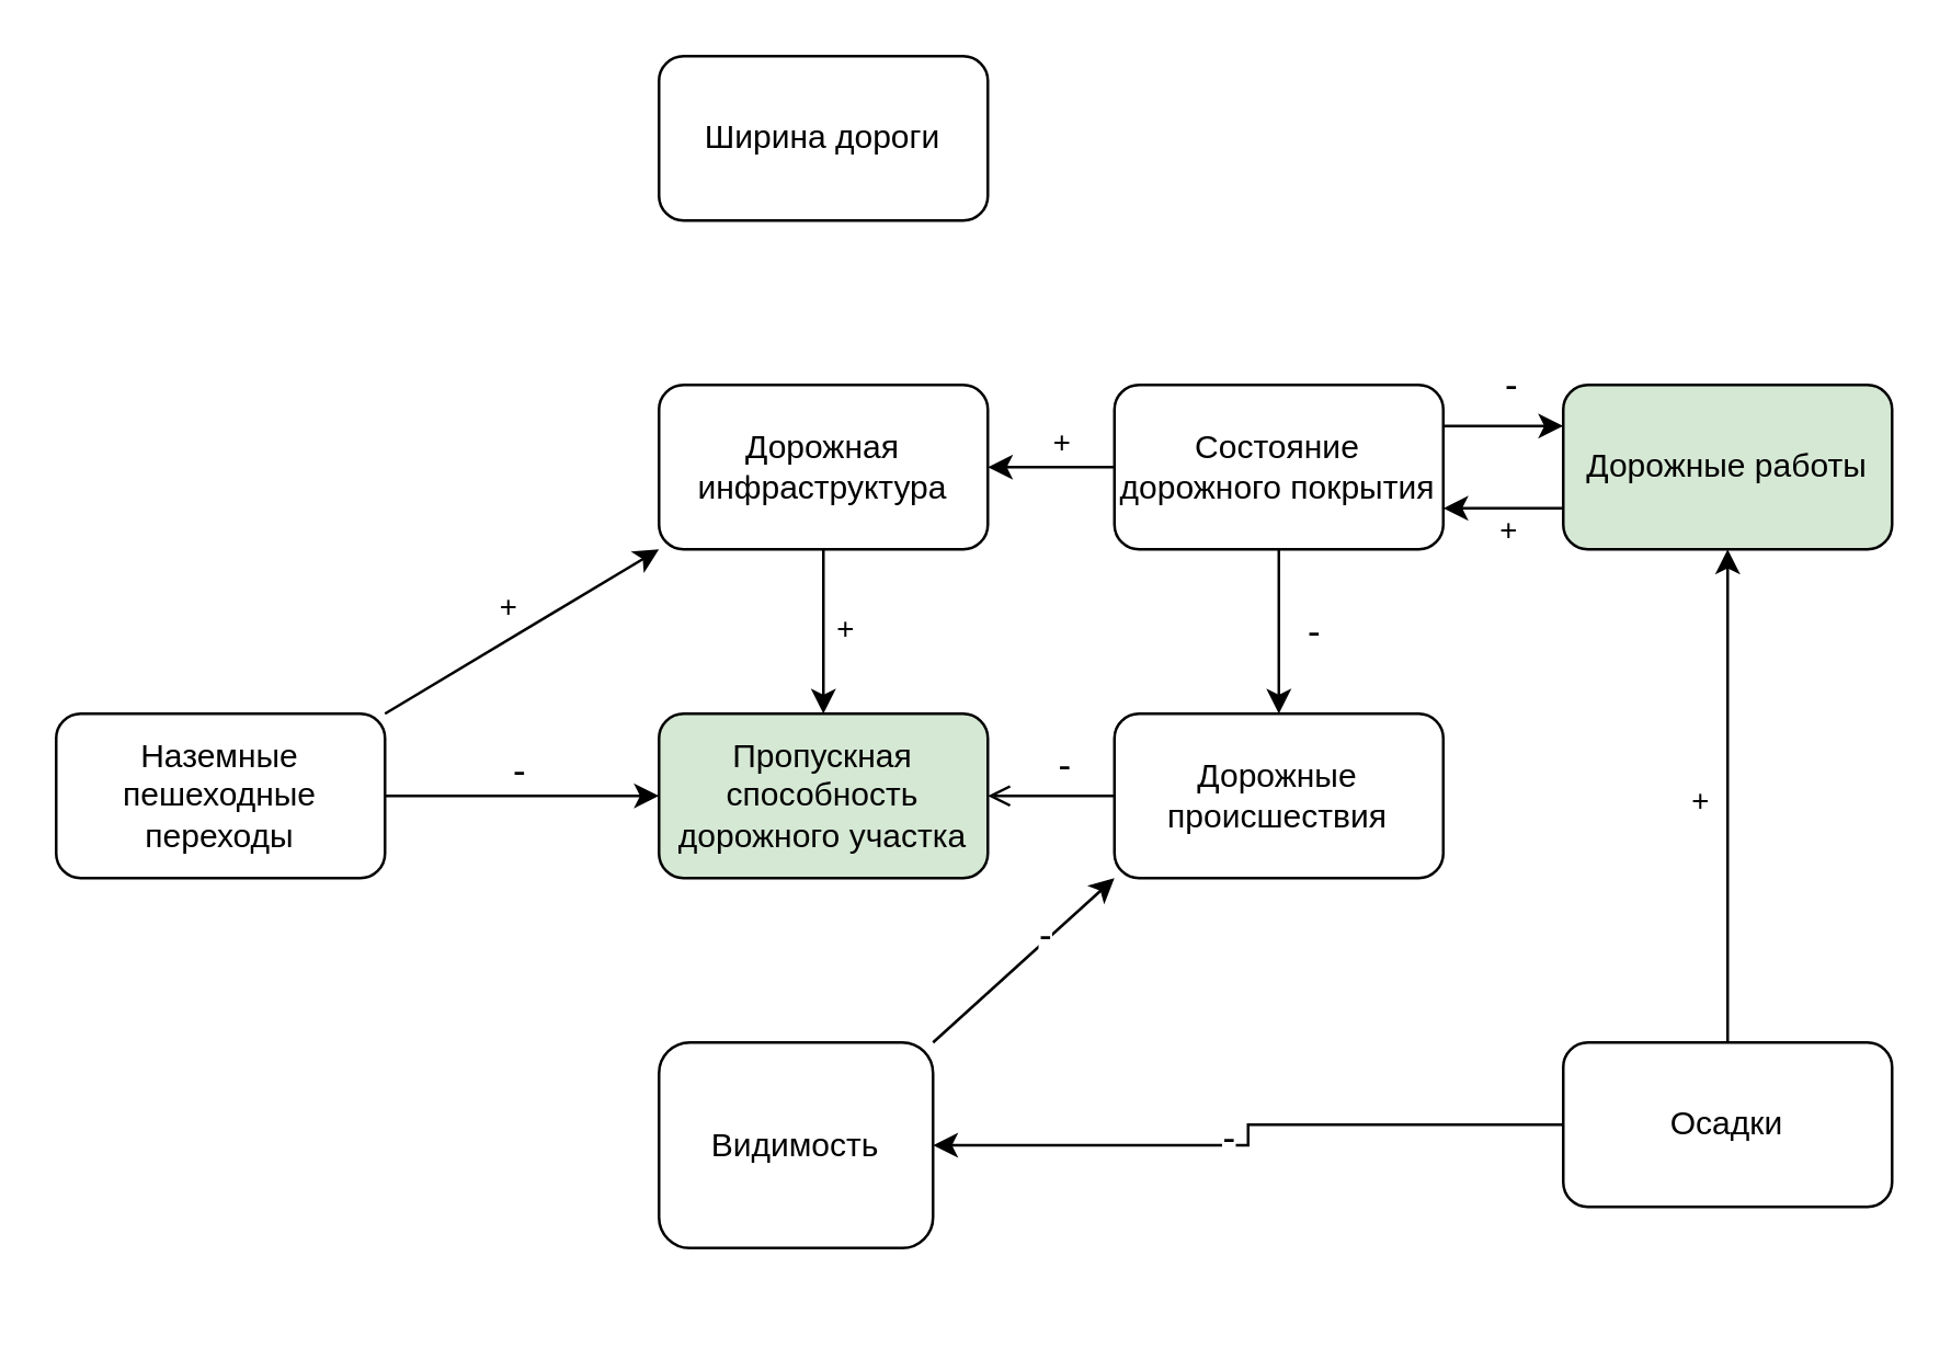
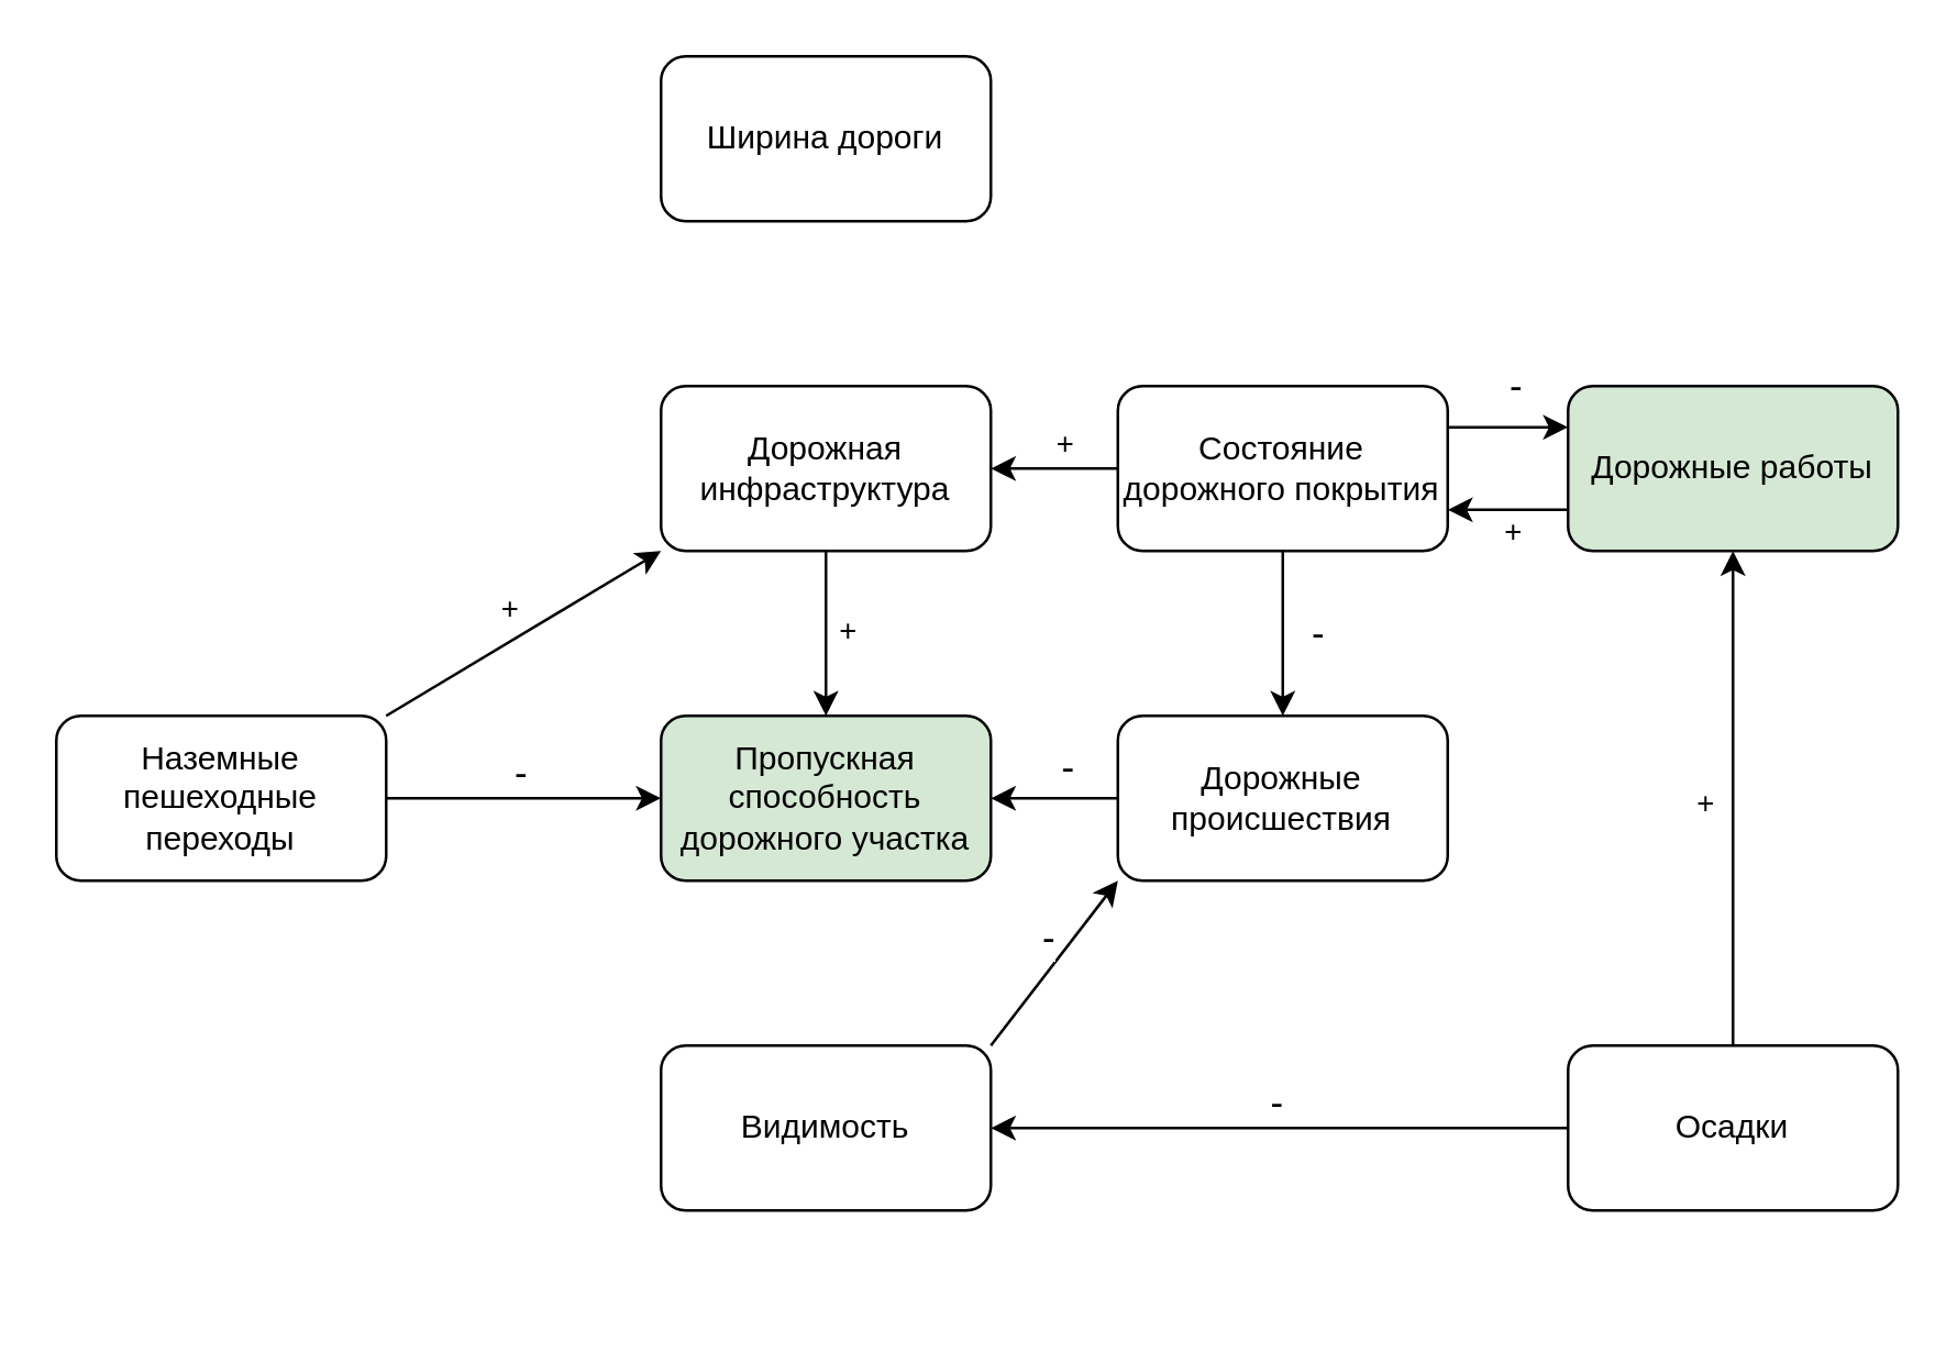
  <mxCell id="0" />
  <mxCell id="1" parent="0" />
  <mxCell id="2" value="Пропускная способность дорожного участка" style="rounded=1;whiteSpace=wrap;html=1;fillColor=#d5e8d4;" vertex="1" parent="1"><mxGeometry x="240" y="260" width="120" height="60" as="geometry" /></mxCell>
  <mxCell id="3" style="edgeStyle=orthogonalEdgeStyle;rounded=0;orthogonalLoop=1;jettySize=auto;html=1;exitX=0.5;exitY=1;exitDx=0;exitDy=0;entryX=0.5;entryY=0;entryDx=0;entryDy=0;" edge="1" parent="1" source="5" target="2"><mxGeometry relative="1" as="geometry" /></mxCell>
  <mxCell id="4" value="+" style="edgeLabel;html=1;align=center;verticalAlign=middle;resizable=0;points=[];" vertex="1" connectable="0" parent="3"><mxGeometry x="-0.067" y="7" relative="1" as="geometry"><mxPoint as="offset" /></mxGeometry></mxCell>
  <mxCell id="5" value="Дорожная инфраструктура" style="rounded=1;whiteSpace=wrap;html=1;" vertex="1" parent="1"><mxGeometry x="240" y="140" width="120" height="60" as="geometry" /></mxCell>
  <mxCell id="6" value="Ширина дороги" style="rounded=1;whiteSpace=wrap;html=1;" vertex="1" parent="1"><mxGeometry x="240" y="20" width="120" height="60" as="geometry" /></mxCell>
  <mxCell id="7" style="edgeStyle=orthogonalEdgeStyle;rounded=0;orthogonalLoop=1;jettySize=auto;html=1;exitX=0;exitY=0.5;exitDx=0;exitDy=0;entryX=1;entryY=0.5;entryDx=0;entryDy=0;" edge="1" parent="1" source="11" target="5"><mxGeometry relative="1" as="geometry" /></mxCell>
  <mxCell id="8" value="+" style="edgeLabel;html=1;align=center;verticalAlign=middle;resizable=0;points=[];" vertex="1" connectable="0" parent="7"><mxGeometry x="-0.125" y="-5" relative="1" as="geometry"><mxPoint y="-5" as="offset" /></mxGeometry></mxCell>
  <mxCell id="9" style="edgeStyle=orthogonalEdgeStyle;rounded=0;orthogonalLoop=1;jettySize=auto;html=1;exitX=0.5;exitY=1;exitDx=0;exitDy=0;entryX=0.5;entryY=0;entryDx=0;entryDy=0;" edge="1" parent="1" source="11" target="15"><mxGeometry relative="1" as="geometry" /></mxCell>
  <mxCell id="10" style="edgeStyle=orthogonalEdgeStyle;rounded=0;orthogonalLoop=1;jettySize=auto;html=1;exitX=1;exitY=0.25;exitDx=0;exitDy=0;entryX=0;entryY=0.25;entryDx=0;entryDy=0;" edge="1" parent="1" source="11" target="19"><mxGeometry relative="1" as="geometry" /></mxCell>
  <mxCell id="11" value="Состояние дорожного покрытия" style="rounded=1;whiteSpace=wrap;html=1;" vertex="1" parent="1"><mxGeometry x="406.21" y="140" width="120" height="60" as="geometry" /></mxCell>
  <mxCell id="12" style="edgeStyle=orthogonalEdgeStyle;rounded=0;orthogonalLoop=1;jettySize=auto;html=1;exitX=1;exitY=0.5;exitDx=0;exitDy=0;entryX=0;entryY=0.5;entryDx=0;entryDy=0;" edge="1" parent="1" source="13" target="2"><mxGeometry relative="1" as="geometry" /></mxCell>
  <mxCell id="13" value="Наземные пешеходные переходы" style="rounded=1;whiteSpace=wrap;html=1;" vertex="1" parent="1"><mxGeometry x="20" y="260" width="120" height="60" as="geometry" /></mxCell>
- <mxCell id="14" style="edgeStyle=orthogonalEdgeStyle;rounded=0;orthogonalLoop=1;jettySize=auto;html=1;exitX=0;exitY=0.5;exitDx=0;exitDy=0;entryX=1;entryY=0.5;entryDx=0;entryDy=0;endArrow=open;" edge="1" parent="1" source="15" target="2"><mxGeometry relative="1" as="geometry" /></mxCell>
+ <mxCell id="14" style="edgeStyle=orthogonalEdgeStyle;rounded=0;orthogonalLoop=1;jettySize=auto;html=1;exitX=0;exitY=0.5;exitDx=0;exitDy=0;entryX=1;entryY=0.5;entryDx=0;entryDy=0;" edge="1" parent="1" source="15" target="2"><mxGeometry relative="1" as="geometry" /></mxCell>
  <mxCell id="15" value="Дорожные происшествия" style="rounded=1;whiteSpace=wrap;html=1;" vertex="1" parent="1"><mxGeometry x="406.21" y="260" width="120" height="60" as="geometry" /></mxCell>
- <mxCell id="16" value="Видимость" style="rounded=1;whiteSpace=wrap;html=1;" vertex="1" parent="1"><mxGeometry x="240" y="380" width="100" height="75" as="geometry" /></mxCell>
+ <mxCell id="16" value="Видимость" style="rounded=1;whiteSpace=wrap;html=1;" vertex="1" parent="1"><mxGeometry x="240" y="380" width="120" height="60" as="geometry" /></mxCell>
  <mxCell id="17" style="edgeStyle=orthogonalEdgeStyle;rounded=0;orthogonalLoop=1;jettySize=auto;html=1;exitX=0;exitY=0.75;exitDx=0;exitDy=0;entryX=1;entryY=0.75;entryDx=0;entryDy=0;" edge="1" parent="1" source="19" target="11"><mxGeometry relative="1" as="geometry" /></mxCell>
  <mxCell id="18" value="+" style="edgeLabel;html=1;align=center;verticalAlign=middle;resizable=0;points=[];" vertex="1" connectable="0" parent="17"><mxGeometry x="-0.061" y="7" relative="1" as="geometry"><mxPoint as="offset" /></mxGeometry></mxCell>
  <mxCell id="19" value="Дорожные работы" style="rounded=1;whiteSpace=wrap;html=1;fillColor=#d5e8d4;" vertex="1" parent="1"><mxGeometry x="570" y="140" width="120" height="60" as="geometry" /></mxCell>
  <mxCell id="20" style="edgeStyle=orthogonalEdgeStyle;rounded=0;orthogonalLoop=1;jettySize=auto;html=1;exitX=0;exitY=0.5;exitDx=0;exitDy=0;entryX=1;entryY=0.5;entryDx=0;entryDy=0;" edge="1" parent="1" source="23" target="16"><mxGeometry relative="1" as="geometry" /></mxCell>
  <mxCell id="21" value="&lt;font style=&quot;font-size: 14px;&quot;&gt;-&lt;/font&gt;" style="edgeLabel;html=1;align=center;verticalAlign=middle;resizable=0;points=[];" vertex="1" connectable="0" parent="20"><mxGeometry x="0.022" y="-8" relative="1" as="geometry"><mxPoint y="-2" as="offset" /></mxGeometry></mxCell>
  <mxCell id="22" style="edgeStyle=orthogonalEdgeStyle;rounded=0;orthogonalLoop=1;jettySize=auto;html=1;exitX=0.5;exitY=0;exitDx=0;exitDy=0;entryX=0.5;entryY=1;entryDx=0;entryDy=0;" edge="1" parent="1" source="23" target="19"><mxGeometry relative="1" as="geometry" /></mxCell>
  <mxCell id="23" value="Осадки" style="rounded=1;whiteSpace=wrap;html=1;" vertex="1" parent="1"><mxGeometry x="570" y="380" width="120" height="60" as="geometry" /></mxCell>
  <mxCell id="24" value="+" style="edgeLabel;html=1;align=center;verticalAlign=middle;resizable=0;points=[];" vertex="1" connectable="0" parent="1"><mxGeometry x="620.003" y="290" as="geometry"><mxPoint x="-1" y="1" as="offset" /></mxGeometry></mxCell>
  <mxCell id="25" value="" style="endArrow=classic;html=1;rounded=0;exitX=1;exitY=0;exitDx=0;exitDy=0;entryX=0;entryY=1;entryDx=0;entryDy=0;" edge="1" parent="1" source="16" target="15"><mxGeometry width="50" height="50" relative="1" as="geometry"><mxPoint x="440" y="390" as="sourcePoint" /><mxPoint x="490" y="340" as="targetPoint" /></mxGeometry></mxCell>
  <mxCell id="26" value="&lt;font style=&quot;font-size: 14px;&quot;&gt;-&lt;/font&gt;" style="edgeLabel;html=1;align=center;verticalAlign=middle;resizable=0;points=[];" vertex="1" connectable="0" parent="1"><mxGeometry x="380.004" y="340" as="geometry" /></mxCell>
  <mxCell id="27" value="&lt;font style=&quot;font-size: 14px;&quot;&gt;-&lt;/font&gt;" style="edgeLabel;html=1;align=center;verticalAlign=middle;resizable=0;points=[];" vertex="1" connectable="0" parent="1"><mxGeometry x="480.004" y="420" as="geometry"><mxPoint x="-93" y="-142" as="offset" /></mxGeometry></mxCell>
  <mxCell id="28" value="&lt;font style=&quot;font-size: 14px;&quot;&gt;-&lt;/font&gt;" style="edgeLabel;html=1;align=center;verticalAlign=middle;resizable=0;points=[];" vertex="1" connectable="0" parent="1"><mxGeometry x="490.004" y="430" as="geometry"><mxPoint x="-12" y="-201" as="offset" /></mxGeometry></mxCell>
  <mxCell id="29" value="&lt;font style=&quot;font-size: 14px;&quot;&gt;-&lt;/font&gt;" style="edgeLabel;html=1;align=center;verticalAlign=middle;resizable=0;points=[];" vertex="1" connectable="0" parent="1"><mxGeometry x="512.414" y="470" as="geometry"><mxPoint x="-324" y="-190" as="offset" /></mxGeometry></mxCell>
  <mxCell id="30" value="" style="endArrow=classic;html=1;rounded=0;entryX=0;entryY=1;entryDx=0;entryDy=0;exitX=1;exitY=0;exitDx=0;exitDy=0;" edge="1" parent="1" source="13" target="5"><mxGeometry width="50" height="50" relative="1" as="geometry"><mxPoint x="100" y="250" as="sourcePoint" /><mxPoint x="150" y="200" as="targetPoint" /></mxGeometry></mxCell>
  <mxCell id="31" value="+" style="edgeLabel;html=1;align=center;verticalAlign=middle;resizable=0;points=[];" vertex="1" connectable="0" parent="30"><mxGeometry x="-0.032" y="6" relative="1" as="geometry"><mxPoint y="-6" as="offset" /></mxGeometry></mxCell>
  <mxCell id="32" value="&lt;font style=&quot;font-size: 14px;&quot;&gt;-&lt;/font&gt;" style="edgeLabel;html=1;align=center;verticalAlign=middle;resizable=0;points=[];" vertex="1" connectable="0" parent="1"><mxGeometry x="550.004" y="130" as="geometry"><mxPoint y="9" as="offset" /></mxGeometry></mxCell>
